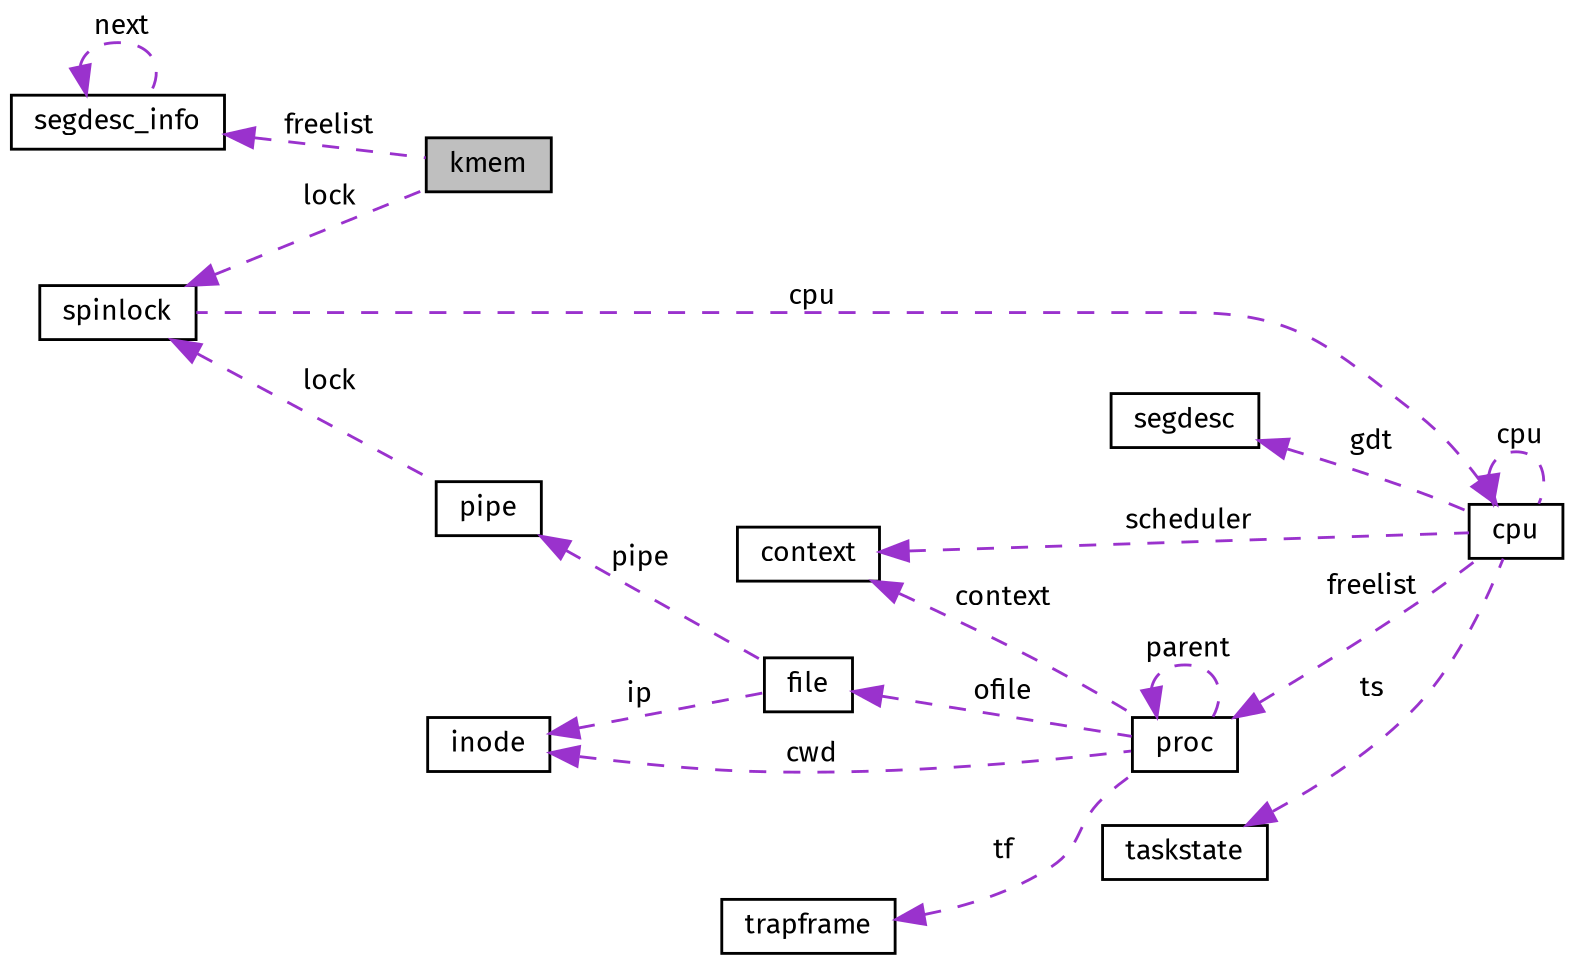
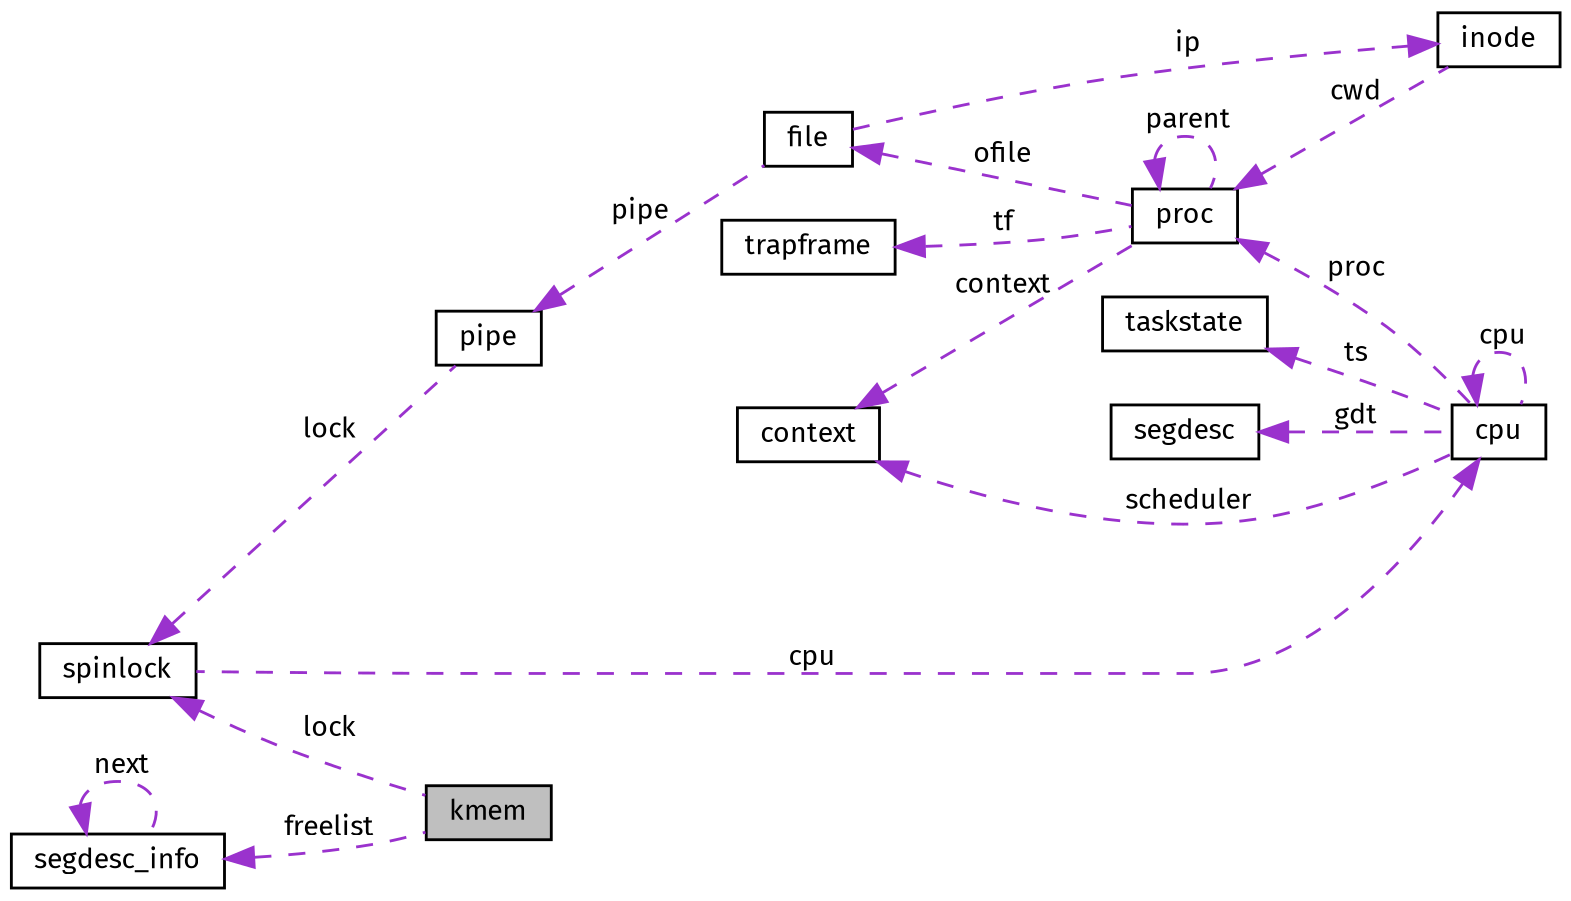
  digraph {
    fontname="Fira Sans"
    rankdir=LR
    node [color=black fillcolor=white fontname="Fira Sans" fontsize=10 shape=record style=filled]
    edge [color=darkorchid3 dir=back fontname="Fira Sans" fontsize=10 labelfontname=Helvetica labelfontsize=10 style=dashed]
    n1 [fillcolor=grey75 fontcolor=black height=0.2 label=kmem width=0.4]
    n2 [height=0.2 label=spinlock width=0.4]
    n3 [height=0.2 label=pipe width=0.4]
    n4 [height=0.2 label=file width=0.4]
    n5 [height=0.2 label=cpu width=0.4]
    n6 [height=0.2 label=segdesc width=0.4]
    n7 [height=0.2 label=context width=0.4]
    n8 [height=0.2 label=proc width=0.4]
    n9 [height=0.2 label=inode width=0.4]
    n10 [height=0.2 label=trapframe width=0.4]
    n11 [height=0.2 label=taskstate width=0.4]
    n12 [height=0.2 label=segdesc_info width=0.4]
    n2 -> n1 [label=" lock"]
    n2 -> n3 [label=" lock"]
    n3 -> n4 [label=" pipe"]
    n4 -> n8 [label=" ofile"]
    n5 -> n2 [label=" cpu"]
    n5 -> n5 [label=" cpu"]
    n6 -> n5 [label=" gdt"]
    n7 -> n5 [label=" scheduler"]
    n7 -> n8 [label=" context"]
-   n8 -> n5 [label=" freelist"]
+   n8 -> n5 [label=" proc"]
    n8 -> n8 [label=" parent"]
    n9 -> n4 [label=" ip"]
-   n9 -> n8 [label=" cwd"]
+   n8 -> n9 [label=" cwd"]
    n10 -> n8 [label=" tf"]
    n11 -> n5 [label=" ts"]
    n12 -> n1 [label=" freelist"]
    n12 -> n12 [label=" next"]
  }
